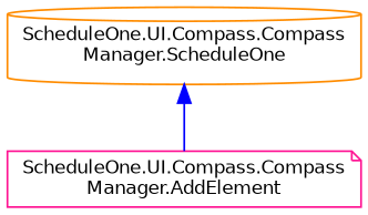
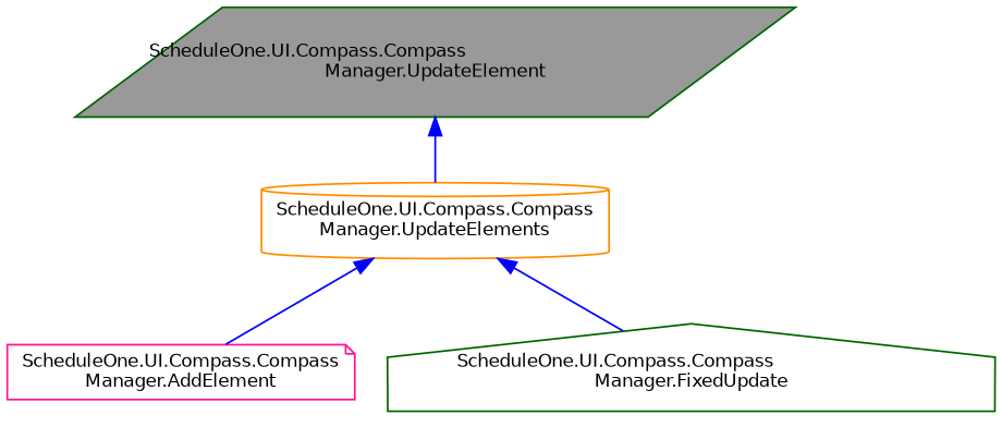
  digraph {
    rankdir=TB
    node [color=darkgreen fillcolor=white fontname=Helvetica fontsize=10 style=filled]
    edge [color=blue dir=back fontname=Helvetica fontsize=10 labelfontname=Helvetica labelfontsize=10 style=solid]
-   n2 [color=darkorange height=0.2 label="ScheduleOne.UI.Compass.Compass\lManager.ScheduleOne" shape=cylinder width=0.4]
+   n1 [fillcolor=grey60 fontcolor=black height=0.2 label="ScheduleOne.UI.Compass.Compass\lManager.UpdateElement" shape=parallelogram width=0.4]
+   n2 [color=darkorange height=0.2 label="ScheduleOne.UI.Compass.Compass\lManager.UpdateElements" shape=cylinder width=0.4]
    n3 [color=deeppink height=0.2 label="ScheduleOne.UI.Compass.Compass\lManager.AddElement" shape=note width=0.4]
+   n4 [height=0.2 label="ScheduleOne.UI.Compass.Compass\lManager.FixedUpdate" shape=house width=0.4]
+   n1 -> n2
    n2 -> n3
+   n2 -> n4
  }
